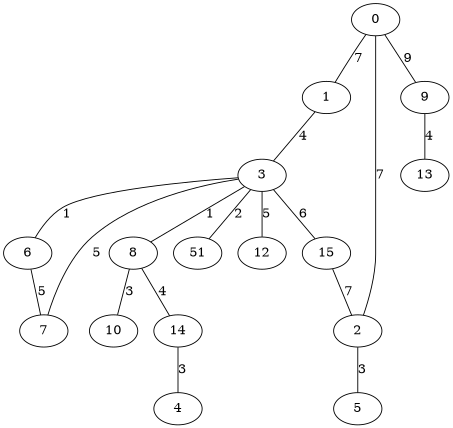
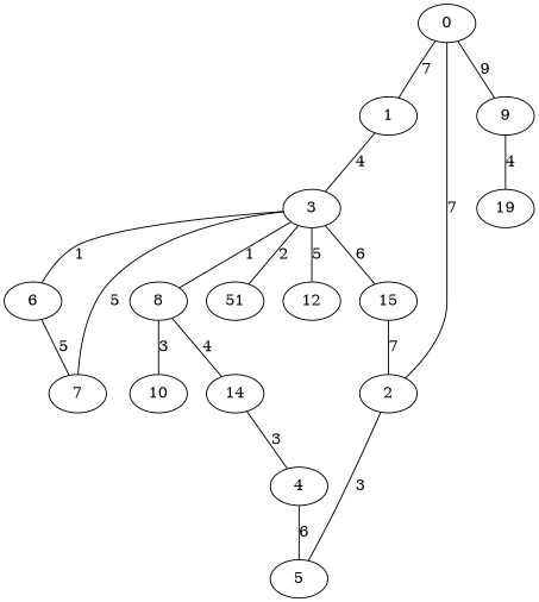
  graph {
    node [habit=7 x=6 y=6]
    edge [weight=3]
    0 [base=2 habit=3 x=3]
    1 [habit=8]
    2 [habit=8 x=3 y=3]
    9 [habit=5 x=2]
    3 [x=7 y=4]
    5 [base=1 y=10]
-   13 [habit=1 x=1 y=4]
+   13 [habit=1 x=1 y=4 label=19]
    6 [habit=9 x=8 y=3]
    7 [x=9 y=2]
    8 [habit=3 x=8 y=5]
    n11 [habit=5 label=51 y=2]
    12 [habit=6 x=7 y=1]
    15 [habit=10 x=5 y=3]
    4 [habit=9 y=8]
    10 [habit=2 x=10 y=5]
    14 [habit=2 x=8 y=7]
    0 -- 1 [label=7 weight=7]
    0 -- 2 [label=7 weight=7]
    0 -- 9 [label=9]
    1 -- 3 [label=4 weight=4]
    2 -- 5 [label=3]
    9 -- 13 [label=4 weight=4]
    3 -- 6 [label=1 weight=1]
    3 -- 7 [label=5 weight=5]
    3 -- 8 [label=1 weight=1]
    3 -- n11 [label=2 weight=2]
    3 -- 12 [label=5 weight=5]
    3 -- 15 [label=6 weight=6]
    6 -- 7 [label=5 weight=5]
    8 -- 10 [label=3]
    8 -- 14 [label=4 weight=4]
    15 -- 2 [label=7 weight=7]
+   4 -- 5 [label=6 weight=6]
    14 -- 4 [label=3]
  }
